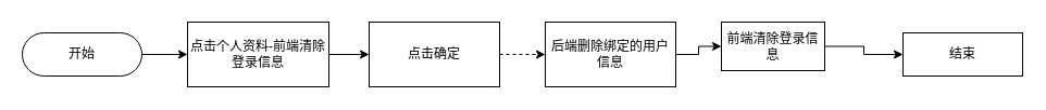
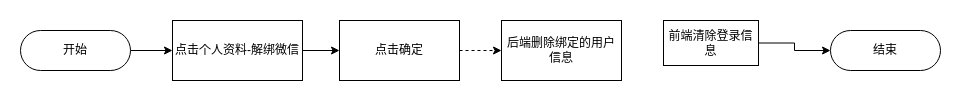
  <mxCell id="0" />
  <mxCell id="1" parent="0" />
  <mxCell id="2" value="" style="edgeStyle=orthogonalEdgeStyle;rounded=0;orthogonalLoop=1;jettySize=auto;html=1;" edge="1" parent="1" source="3" target="6"><mxGeometry relative="1" as="geometry" /></mxCell>
  <mxCell id="3" value="开始" style="rounded=1;whiteSpace=wrap;html=1;arcSize=50;" vertex="1" parent="1"><mxGeometry x="20" y="30" width="110" height="40" as="geometry" /></mxCell>
- <mxCell id="4" value="结束" style="whiteSpace=wrap;html=1;arcSize=50;rounded=0;" vertex="1" parent="1"><mxGeometry x="830" y="30" width="110" height="40" as="geometry" /></mxCell>
+ <mxCell id="4" value="结束" style="rounded=1;whiteSpace=wrap;html=1;arcSize=50;" vertex="1" parent="1"><mxGeometry x="830" y="30" width="110" height="40" as="geometry" /></mxCell>
  <mxCell id="5" value="" style="edgeStyle=orthogonalEdgeStyle;rounded=0;orthogonalLoop=1;jettySize=auto;html=1;" edge="1" parent="1" source="6" target="8"><mxGeometry relative="1" as="geometry" /></mxCell>
- <mxCell id="6" value="点击个人资料-前端清除登录信息" style="whiteSpace=wrap;html=1;rounded=1;arcSize=0;" vertex="1" parent="1"><mxGeometry x="172" y="20" width="130" height="60" as="geometry" /></mxCell>
+ <mxCell id="6" value="点击个人资料-解绑微信" style="whiteSpace=wrap;html=1;rounded=1;arcSize=0;" vertex="1" parent="1"><mxGeometry x="172" y="20" width="130" height="60" as="geometry" /></mxCell>
  <mxCell id="7" value="" style="edgeStyle=orthogonalEdgeStyle;rounded=0;orthogonalLoop=1;jettySize=auto;html=1;dashed=1;" edge="1" parent="1" source="8" target="10"><mxGeometry relative="1" as="geometry" /></mxCell>
  <mxCell id="8" value="点击确定" style="whiteSpace=wrap;html=1;rounded=1;arcSize=0;" vertex="1" parent="1"><mxGeometry x="339" y="20" width="120" height="60" as="geometry" /></mxCell>
- <mxCell id="9" value="" style="edgeStyle=orthogonalEdgeStyle;rounded=0;orthogonalLoop=1;jettySize=auto;html=1;" edge="1" parent="1" source="10" target="12"><mxGeometry relative="1" as="geometry" /></mxCell>
  <mxCell id="10" value="后端删除绑定的用户信息" style="whiteSpace=wrap;html=1;rounded=1;arcSize=0;" vertex="1" parent="1"><mxGeometry x="501" y="20" width="120" height="60" as="geometry" /></mxCell>
  <mxCell id="11" value="" style="edgeStyle=orthogonalEdgeStyle;rounded=0;orthogonalLoop=1;jettySize=auto;html=1;" edge="1" parent="1" source="12" target="4"><mxGeometry relative="1" as="geometry" /></mxCell>
  <mxCell id="12" value="前端清除登录信息" style="whiteSpace=wrap;html=1;rounded=1;arcSize=0;" vertex="1" parent="1"><mxGeometry x="663" y="20" width="95" height="45" as="geometry" /></mxCell>
